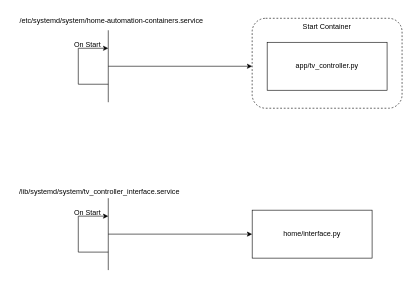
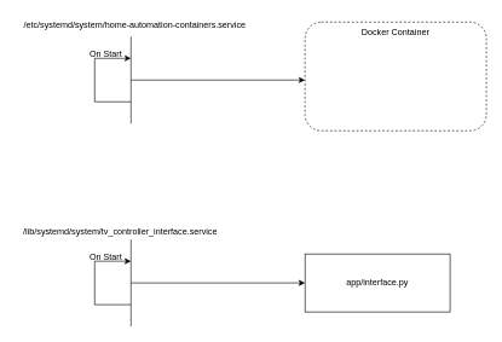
  <mxCell id="0" />
  <mxCell id="1" parent="0" />
  <mxCell id="2" value="" style="endArrow=none;html=1;rounded=0;" edge="1" parent="1"><mxGeometry width="50" height="50" relative="1" as="geometry"><mxPoint x="180" y="170" as="sourcePoint" /><mxPoint x="180" y="50" as="targetPoint" /></mxGeometry></mxCell>
  <mxCell id="3" value="" style="endArrow=none;html=1;rounded=0;" edge="1" parent="1"><mxGeometry width="50" height="50" relative="1" as="geometry"><mxPoint x="180" y="450" as="sourcePoint" /><mxPoint x="180" y="330" as="targetPoint" /></mxGeometry></mxCell>
  <mxCell id="4" value="/lib/systemd/system/tv_controller_interface.service" style="text;html=1;align=center;verticalAlign=middle;resizable=0;points=[];autosize=1;strokeColor=none;fillColor=none;" vertex="1" parent="1"><mxGeometry y="305" width="290" height="30" as="geometry" x="20" /></mxCell>
  <mxCell id="5" value="/etc/systemd/system/home-automation-containers.service" style="text;html=1;align=center;verticalAlign=middle;resizable=0;points=[];autosize=1;strokeColor=none;fillColor=none;" vertex="1" parent="1"><mxGeometry y="20" width="330" height="30" as="geometry" x="20" /></mxCell>
  <mxCell id="6" value="" style="group" vertex="1" connectable="0" parent="1"><mxGeometry x="420" y="30" width="250" height="150" as="geometry" /></mxCell>
- <mxCell id="7" value="Start Container" style="rounded=1;whiteSpace=wrap;html=1;dashed=1;fillColor=none;verticalAlign=top;" vertex="1" parent="6"><mxGeometry width="250" height="150" as="geometry" /></mxCell>
- <mxCell id="8" value="app/tv_controller.py" style="rounded=0;whiteSpace=wrap;html=1;" vertex="1" parent="6"><mxGeometry x="25" y="40" width="200" height="80" as="geometry" /></mxCell>
- <mxCell id="9" value="home/interface.py" style="rounded=0;whiteSpace=wrap;html=1;" vertex="1" parent="1"><mxGeometry x="420" y="350" width="200" height="80" as="geometry" /></mxCell>
+ <mxCell id="7" value="Docker Container" style="rounded=1;whiteSpace=wrap;html=1;dashed=1;fillColor=none;verticalAlign=top;" vertex="1" parent="6"><mxGeometry width="250" height="150" as="geometry" /></mxCell>
+ <mxCell id="9" value="app/interface.py" style="rounded=0;whiteSpace=wrap;html=1;" vertex="1" parent="1"><mxGeometry x="420" y="350" width="200" height="80" as="geometry" /></mxCell>
  <mxCell id="10" value="" style="endArrow=classic;html=1;rounded=0;entryX=0;entryY=0.5;entryDx=0;entryDy=0;" edge="1" parent="1"><mxGeometry width="50" height="50" relative="1" as="geometry"><mxPoint x="180" y="390" as="sourcePoint" /><mxPoint x="420" y="390" as="targetPoint" /></mxGeometry></mxCell>
  <mxCell id="11" value="" style="endArrow=classic;html=1;rounded=0;entryX=0;entryY=0.5;entryDx=0;entryDy=0;" edge="1" parent="1"><mxGeometry width="50" height="50" relative="1" as="geometry"><mxPoint x="180" y="110" as="sourcePoint" /><mxPoint x="420" y="110" as="targetPoint" /></mxGeometry></mxCell>
  <mxCell id="12" value="" style="group" vertex="1" connectable="0" parent="1"><mxGeometry x="110" y="60" width="70" height="80" as="geometry" /></mxCell>
  <mxCell id="13" value="" style="edgeStyle=segmentEdgeStyle;endArrow=classic;html=1;rounded=0;" edge="1" parent="12"><mxGeometry width="50" height="50" relative="1" as="geometry"><mxPoint x="70" y="80" as="sourcePoint" /><mxPoint x="70" y="20" as="targetPoint" /><Array as="points"><mxPoint x="20" y="80" /><mxPoint x="20" y="20" /></Array></mxGeometry></mxCell>
  <mxCell id="14" value="On Start" style="text;html=1;align=center;verticalAlign=middle;resizable=0;points=[];autosize=1;strokeColor=none;fillColor=none;" vertex="1" parent="12"><mxGeometry width="70" height="30" as="geometry" /></mxCell>
  <mxCell id="15" value="" style="group" vertex="1" connectable="0" parent="1"><mxGeometry x="110" y="340" width="70" height="80" as="geometry" /></mxCell>
  <mxCell id="16" value="" style="edgeStyle=segmentEdgeStyle;endArrow=classic;html=1;rounded=0;" edge="1" parent="15"><mxGeometry width="50" height="50" relative="1" as="geometry"><mxPoint x="70" y="80" as="sourcePoint" /><mxPoint x="70" y="20" as="targetPoint" /><Array as="points"><mxPoint x="20" y="80" /><mxPoint x="20" y="20" /></Array></mxGeometry></mxCell>
  <mxCell id="17" value="On Start" style="text;html=1;align=center;verticalAlign=middle;resizable=0;points=[];autosize=1;strokeColor=none;fillColor=none;" vertex="1" parent="15"><mxGeometry width="70" height="30" as="geometry" /></mxCell>
